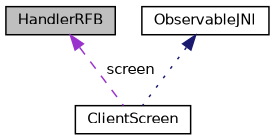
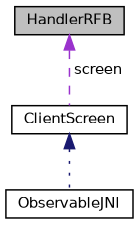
  digraph {
    node [color=black fillcolor=white fontname=Helvetica fontsize=10 shape=record style=filled]
    edge [dir=back fontname=Helvetica fontsize=10 labelfontname=Helvetica labelfontsize=10]
    n1 [fillcolor=grey75 fontcolor=black height=0.2 label=HandlerRFB width=0.4]
    n2 [height=0.2 label=ClientScreen width=0.4]
    n3 [height=0.2 label=ObservableJNI width=0.4]
    n1 -> n2 [color=darkorchid3 label=" screen" style=dashed]
-   n3 -> n2 [color=midnightblue style=dotted]
+   n2 -> n3 [color=midnightblue style=dotted]
  }
